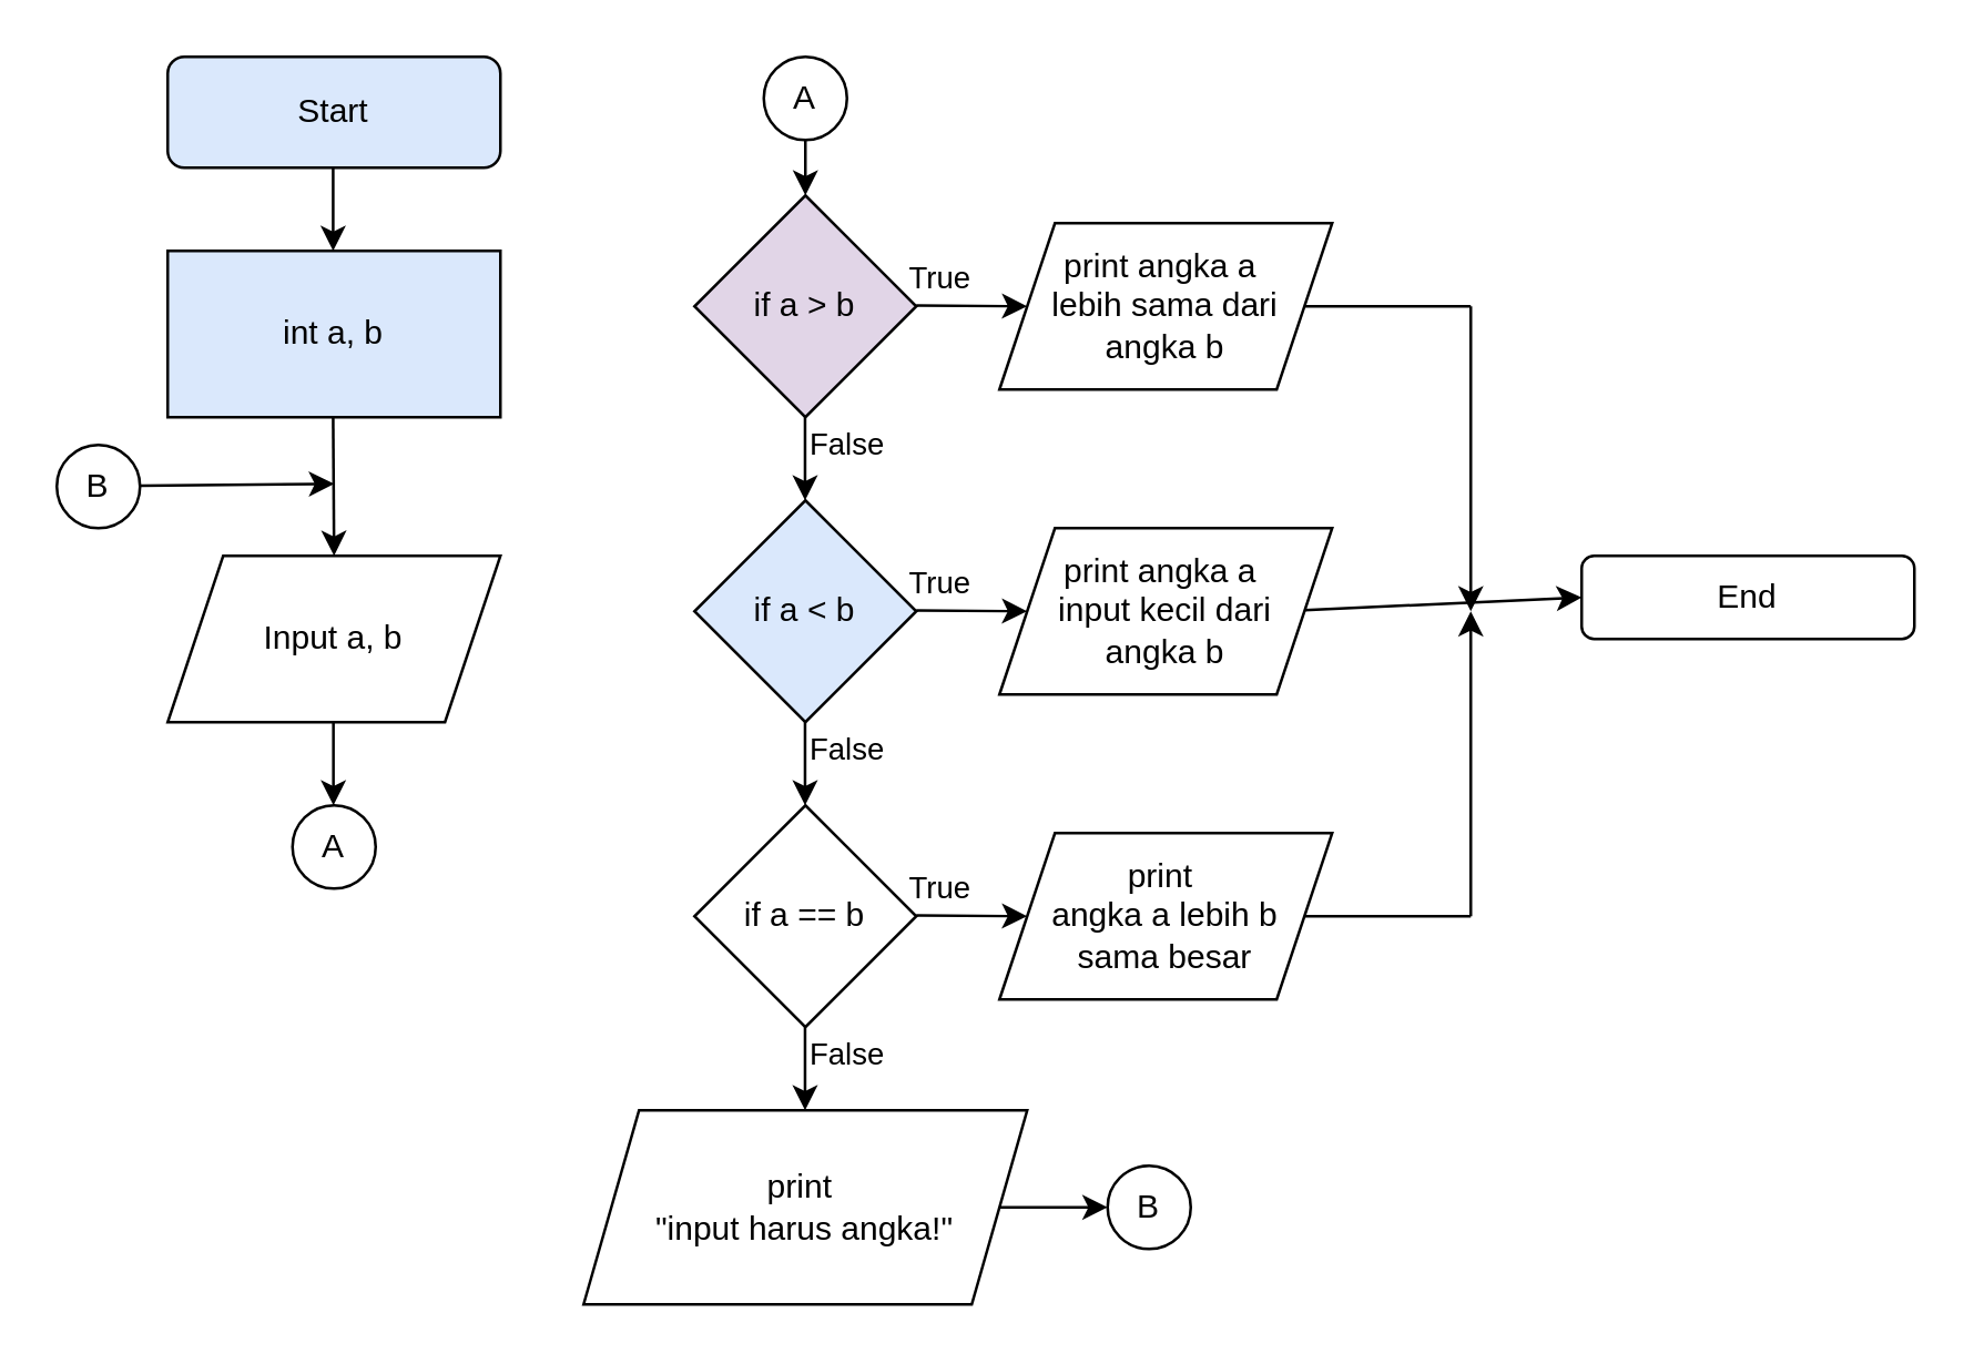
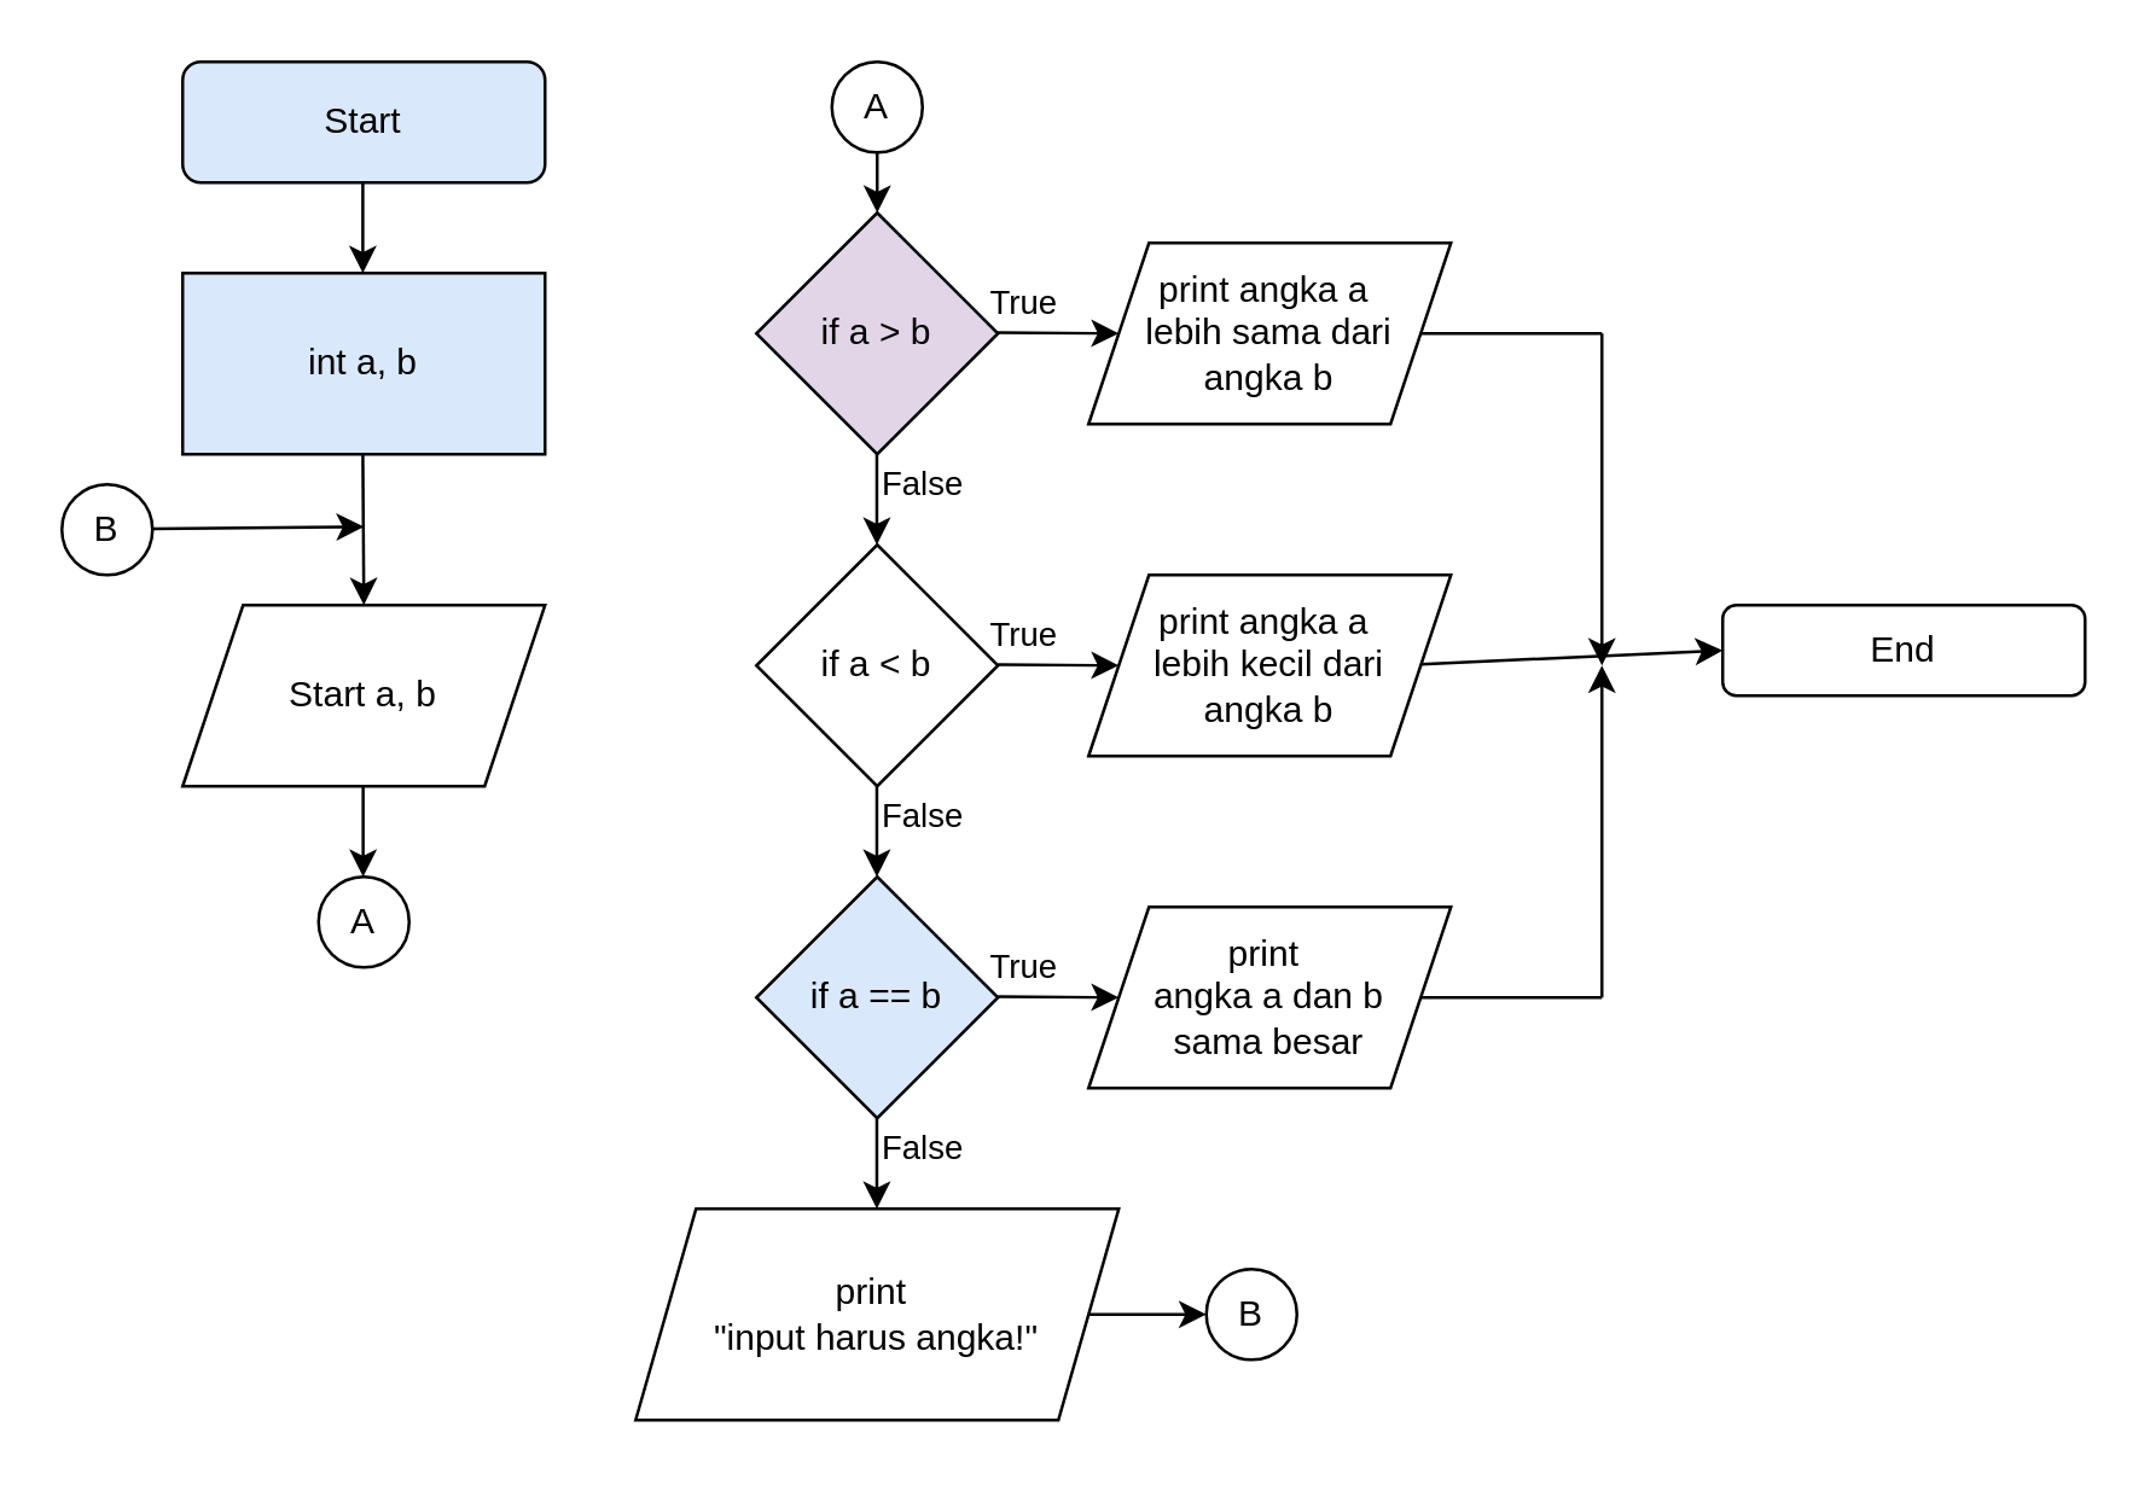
  <mxCell id="0" />
  <mxCell id="1" parent="0" />
  <mxCell id="2" value="Start" style="rounded=1;whiteSpace=wrap;html=1;fontSize=12;glass=0;strokeWidth=1;shadow=0;fillColor=#dae8fc;" parent="1" vertex="1"><mxGeometry x="60" y="20" width="120" height="40" as="geometry" /></mxCell>
  <mxCell id="3" value="int a, b" style="rounded=0;whiteSpace=wrap;html=1;fillColor=#dae8fc;" vertex="1" parent="1"><mxGeometry x="60" y="90" width="120" height="60" as="geometry" /></mxCell>
  <mxCell id="4" value="" style="endArrow=classic;html=1;" edge="1" parent="1"><mxGeometry width="50" height="50" relative="1" as="geometry"><mxPoint x="119.66" y="60" as="sourcePoint" /><mxPoint x="119.66" y="90" as="targetPoint" /></mxGeometry></mxCell>
- <mxCell id="5" value="Input a, b" style="shape=parallelogram;perimeter=parallelogramPerimeter;whiteSpace=wrap;html=1;fixedSize=1;" vertex="1" parent="1"><mxGeometry x="60" y="200" width="120" height="60" as="geometry" /></mxCell>
+ <mxCell id="5" value="Start a, b" style="shape=parallelogram;perimeter=parallelogramPerimeter;whiteSpace=wrap;html=1;fixedSize=1;" vertex="1" parent="1"><mxGeometry x="60" y="200" width="120" height="60" as="geometry" /></mxCell>
  <mxCell id="6" value="" style="endArrow=classic;html=1;entryX=0.5;entryY=0;entryDx=0;entryDy=0;" edge="1" parent="1" target="5"><mxGeometry width="50" height="50" relative="1" as="geometry"><mxPoint x="119.66" y="150" as="sourcePoint" /><mxPoint x="119.66" y="180" as="targetPoint" /></mxGeometry></mxCell>
  <mxCell id="7" value="if a &amp;gt; b" style="rhombus;whiteSpace=wrap;html=1;fillColor=#e1d5e7;" vertex="1" parent="1"><mxGeometry x="250" y="70" width="80" height="80" as="geometry" /></mxCell>
  <mxCell id="8" value="" style="endArrow=classic;html=1;" edge="1" parent="1"><mxGeometry width="50" height="50" relative="1" as="geometry"><mxPoint x="119.76" y="260" as="sourcePoint" /><mxPoint x="119.76" y="290" as="targetPoint" /></mxGeometry></mxCell>
  <mxCell id="9" value="" style="endArrow=classic;html=1;" edge="1" parent="1" target="7"><mxGeometry width="50" height="50" relative="1" as="geometry"><mxPoint x="290" y="50" as="sourcePoint" /><mxPoint x="320" y="50" as="targetPoint" /></mxGeometry></mxCell>
  <mxCell id="10" value="A" style="ellipse;whiteSpace=wrap;html=1;aspect=fixed;" vertex="1" parent="1"><mxGeometry x="105" y="290" width="30" height="30" as="geometry" /></mxCell>
  <mxCell id="11" value="A" style="ellipse;whiteSpace=wrap;html=1;aspect=fixed;" vertex="1" parent="1"><mxGeometry x="275" y="20" width="30" height="30" as="geometry" /></mxCell>
  <mxCell id="12" value="" style="endArrow=classic;html=1;labelPosition=center;verticalLabelPosition=top;align=center;verticalAlign=bottom;" edge="1" parent="1"><mxGeometry width="50" height="50" relative="1" as="geometry"><mxPoint x="330" y="109.66" as="sourcePoint" /><mxPoint x="370" y="110" as="targetPoint" /><Array as="points"><mxPoint x="370" y="110" /></Array></mxGeometry></mxCell>
  <mxCell id="13" value="True" style="edgeLabel;html=1;align=right;verticalAlign=bottom;resizable=0;points=[];labelPosition=left;verticalLabelPosition=top;" vertex="1" connectable="0" parent="12"><mxGeometry x="-0.626" y="2" relative="1" as="geometry"><mxPoint x="13" as="offset" /></mxGeometry></mxCell>
  <mxCell id="14" value="print angka a&amp;nbsp;&lt;br&gt;lebih sama dari&lt;br&gt;angka b" style="shape=parallelogram;perimeter=parallelogramPerimeter;whiteSpace=wrap;html=1;fixedSize=1;" vertex="1" parent="1"><mxGeometry x="360" y="80" width="120" height="60" as="geometry" /></mxCell>
  <mxCell id="15" value="False" style="endArrow=classic;html=1;align=left;labelPosition=right;verticalLabelPosition=middle;verticalAlign=middle;" edge="1" parent="1"><mxGeometry x="-0.333" width="50" height="50" relative="1" as="geometry"><mxPoint x="289.88" y="150" as="sourcePoint" /><mxPoint x="289.88" y="180" as="targetPoint" /><mxPoint as="offset" /></mxGeometry></mxCell>
- <mxCell id="16" value="if a &amp;lt; b" style="rhombus;whiteSpace=wrap;html=1;fillColor=#dae8fc;" vertex="1" parent="1"><mxGeometry x="250" y="180" width="80" height="80" as="geometry" /></mxCell>
+ <mxCell id="16" value="if a &amp;lt; b" style="rhombus;whiteSpace=wrap;html=1;" vertex="1" parent="1"><mxGeometry x="250" y="180" width="80" height="80" as="geometry" /></mxCell>
  <mxCell id="17" value="" style="endArrow=classic;html=1;labelPosition=center;verticalLabelPosition=top;align=center;verticalAlign=bottom;" edge="1" parent="1"><mxGeometry width="50" height="50" relative="1" as="geometry"><mxPoint x="330" y="219.66" as="sourcePoint" /><mxPoint x="370" y="220" as="targetPoint" /><Array as="points"><mxPoint x="370" y="220" /></Array></mxGeometry></mxCell>
  <mxCell id="18" value="True" style="edgeLabel;html=1;align=right;verticalAlign=bottom;resizable=0;points=[];labelPosition=left;verticalLabelPosition=top;" vertex="1" connectable="0" parent="17"><mxGeometry x="-0.626" y="2" relative="1" as="geometry"><mxPoint x="13" as="offset" /></mxGeometry></mxCell>
- <mxCell id="19" value="print angka a&amp;nbsp;&lt;br&gt;input kecil dari&lt;br&gt;angka b" style="shape=parallelogram;perimeter=parallelogramPerimeter;whiteSpace=wrap;html=1;fixedSize=1;" vertex="1" parent="1"><mxGeometry x="360" y="190" width="120" height="60" as="geometry" /></mxCell>
+ <mxCell id="19" value="print angka a&amp;nbsp;&lt;br&gt;lebih kecil dari&lt;br&gt;angka b" style="shape=parallelogram;perimeter=parallelogramPerimeter;whiteSpace=wrap;html=1;fixedSize=1;" vertex="1" parent="1"><mxGeometry x="360" y="190" width="120" height="60" as="geometry" /></mxCell>
  <mxCell id="20" value="False" style="endArrow=classic;html=1;align=left;labelPosition=right;verticalLabelPosition=middle;verticalAlign=middle;" edge="1" parent="1"><mxGeometry x="-0.333" width="50" height="50" relative="1" as="geometry"><mxPoint x="289.88" y="260" as="sourcePoint" /><mxPoint x="289.88" y="290" as="targetPoint" /><mxPoint as="offset" /></mxGeometry></mxCell>
- <mxCell id="21" value="if a == b" style="rhombus;whiteSpace=wrap;html=1;" vertex="1" parent="1"><mxGeometry x="250" y="290" width="80" height="80" as="geometry" /></mxCell>
+ <mxCell id="21" value="if a == b" style="rhombus;whiteSpace=wrap;html=1;fillColor=#dae8fc;" vertex="1" parent="1"><mxGeometry x="250" y="290" width="80" height="80" as="geometry" /></mxCell>
  <mxCell id="22" value="" style="endArrow=classic;html=1;labelPosition=center;verticalLabelPosition=top;align=center;verticalAlign=bottom;" edge="1" parent="1"><mxGeometry width="50" height="50" relative="1" as="geometry"><mxPoint x="330" y="329.66" as="sourcePoint" /><mxPoint x="370" y="330" as="targetPoint" /><Array as="points"><mxPoint x="370" y="330" /></Array></mxGeometry></mxCell>
  <mxCell id="23" value="True" style="edgeLabel;html=1;align=right;verticalAlign=bottom;resizable=0;points=[];labelPosition=left;verticalLabelPosition=top;" vertex="1" connectable="0" parent="22"><mxGeometry x="-0.626" y="2" relative="1" as="geometry"><mxPoint x="13" as="offset" /></mxGeometry></mxCell>
- <mxCell id="24" value="print&amp;nbsp;&lt;br&gt;angka a lebih b&lt;br&gt;sama besar" style="shape=parallelogram;perimeter=parallelogramPerimeter;whiteSpace=wrap;html=1;fixedSize=1;" vertex="1" parent="1"><mxGeometry x="360" y="300" width="120" height="60" as="geometry" /></mxCell>
+ <mxCell id="24" value="print&amp;nbsp;&lt;br&gt;angka a dan b&lt;br&gt;sama besar" style="shape=parallelogram;perimeter=parallelogramPerimeter;whiteSpace=wrap;html=1;fixedSize=1;" vertex="1" parent="1"><mxGeometry x="360" y="300" width="120" height="60" as="geometry" /></mxCell>
  <mxCell id="25" value="False" style="endArrow=classic;html=1;align=left;labelPosition=right;verticalLabelPosition=middle;verticalAlign=middle;" edge="1" parent="1"><mxGeometry x="-0.333" width="50" height="50" relative="1" as="geometry"><mxPoint x="289.88" y="370" as="sourcePoint" /><mxPoint x="289.88" y="400" as="targetPoint" /><mxPoint as="offset" /></mxGeometry></mxCell>
  <mxCell id="26" value="" style="edgeStyle=orthogonalEdgeStyle;rounded=0;orthogonalLoop=1;jettySize=auto;html=1;" edge="1" parent="1" source="27" target="28"><mxGeometry relative="1" as="geometry" /></mxCell>
  <mxCell id="27" value="print&amp;nbsp;&lt;br&gt;&quot;input harus angka!&quot;" style="shape=parallelogram;perimeter=parallelogramPerimeter;whiteSpace=wrap;html=1;fixedSize=1;" vertex="1" parent="1"><mxGeometry x="210" y="400" width="160" height="70" as="geometry" /></mxCell>
  <mxCell id="28" value="B" style="ellipse;whiteSpace=wrap;html=1;aspect=fixed;" vertex="1" parent="1"><mxGeometry x="399" y="420" width="30" height="30" as="geometry" /></mxCell>
  <mxCell id="29" value="B" style="ellipse;whiteSpace=wrap;html=1;aspect=fixed;" vertex="1" parent="1"><mxGeometry x="20" y="160" width="30" height="30" as="geometry" /></mxCell>
  <mxCell id="30" value="" style="endArrow=classic;html=1;" edge="1" parent="1"><mxGeometry width="50" height="50" relative="1" as="geometry"><mxPoint x="50" y="174.66" as="sourcePoint" /><mxPoint x="120" y="174" as="targetPoint" /></mxGeometry></mxCell>
  <mxCell id="31" value="End" style="rounded=1;whiteSpace=wrap;html=1;fontSize=12;glass=0;strokeWidth=1;shadow=0;" vertex="1" parent="1"><mxGeometry x="570" y="200" width="120" height="30" as="geometry" /></mxCell>
  <mxCell id="32" value="" style="endArrow=classic;html=1;entryX=0;entryY=0.5;entryDx=0;entryDy=0;" edge="1" parent="1" target="31"><mxGeometry width="50" height="50" relative="1" as="geometry"><mxPoint x="470" y="219.58" as="sourcePoint" /><mxPoint x="530" y="219.58" as="targetPoint" /></mxGeometry></mxCell>
  <mxCell id="33" value="" style="endArrow=none;html=1;" edge="1" parent="1"><mxGeometry width="50" height="50" relative="1" as="geometry"><mxPoint x="470" y="330" as="sourcePoint" /><mxPoint x="530" y="330" as="targetPoint" /></mxGeometry></mxCell>
  <mxCell id="34" value="" style="endArrow=classic;html=1;" edge="1" parent="1"><mxGeometry width="50" height="50" relative="1" as="geometry"><mxPoint x="530" y="330" as="sourcePoint" /><mxPoint x="530" y="220" as="targetPoint" /></mxGeometry></mxCell>
  <mxCell id="35" value="" style="endArrow=none;html=1;" edge="1" parent="1"><mxGeometry width="50" height="50" relative="1" as="geometry"><mxPoint x="470" y="110" as="sourcePoint" /><mxPoint x="530" y="110" as="targetPoint" /></mxGeometry></mxCell>
  <mxCell id="36" value="" style="endArrow=classic;html=1;" edge="1" parent="1"><mxGeometry width="50" height="50" relative="1" as="geometry"><mxPoint x="530" y="110" as="sourcePoint" /><mxPoint x="530" y="220" as="targetPoint" /></mxGeometry></mxCell>
